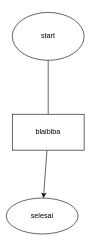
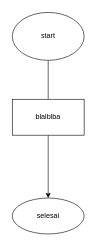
  <mxCell id="0" />
  <mxCell id="1" parent="0" />
  <mxCell id="2" value="" style="edgeStyle=none;html=1;endArrow=none;" edge="1" parent="1" source="3" target="5"><mxGeometry relative="1" as="geometry" /></mxCell>
  <mxCell id="3" value="start" style="ellipse;whiteSpace=wrap;html=1;" vertex="1" parent="1"><mxGeometry x="20" y="20" width="120" height="80" as="geometry" /></mxCell>
  <mxCell id="4" value="" style="edgeStyle=none;html=1;" edge="1" parent="1" source="5" target="6"><mxGeometry relative="1" as="geometry" /></mxCell>
- <mxCell id="5" value="blalblba" style="whiteSpace=wrap;html=1;" vertex="1" parent="1"><mxGeometry x="20" y="190" width="120" height="60" as="geometry" /></mxCell>
- <mxCell id="6" value="selesai" style="ellipse;whiteSpace=wrap;html=1;" vertex="1" parent="1"><mxGeometry x="10" y="330" width="120" height="60" as="geometry" /></mxCell>
+ <mxCell id="5" value="blalblba" style="whiteSpace=wrap;html=1;" vertex="1" parent="1"><mxGeometry x="20" y="165" width="120" height="60" as="geometry" /></mxCell>
+ <mxCell id="6" value="selesai" style="ellipse;whiteSpace=wrap;html=1;" vertex="1" parent="1"><mxGeometry x="20" y="330" width="120" height="60" as="geometry" /></mxCell>
